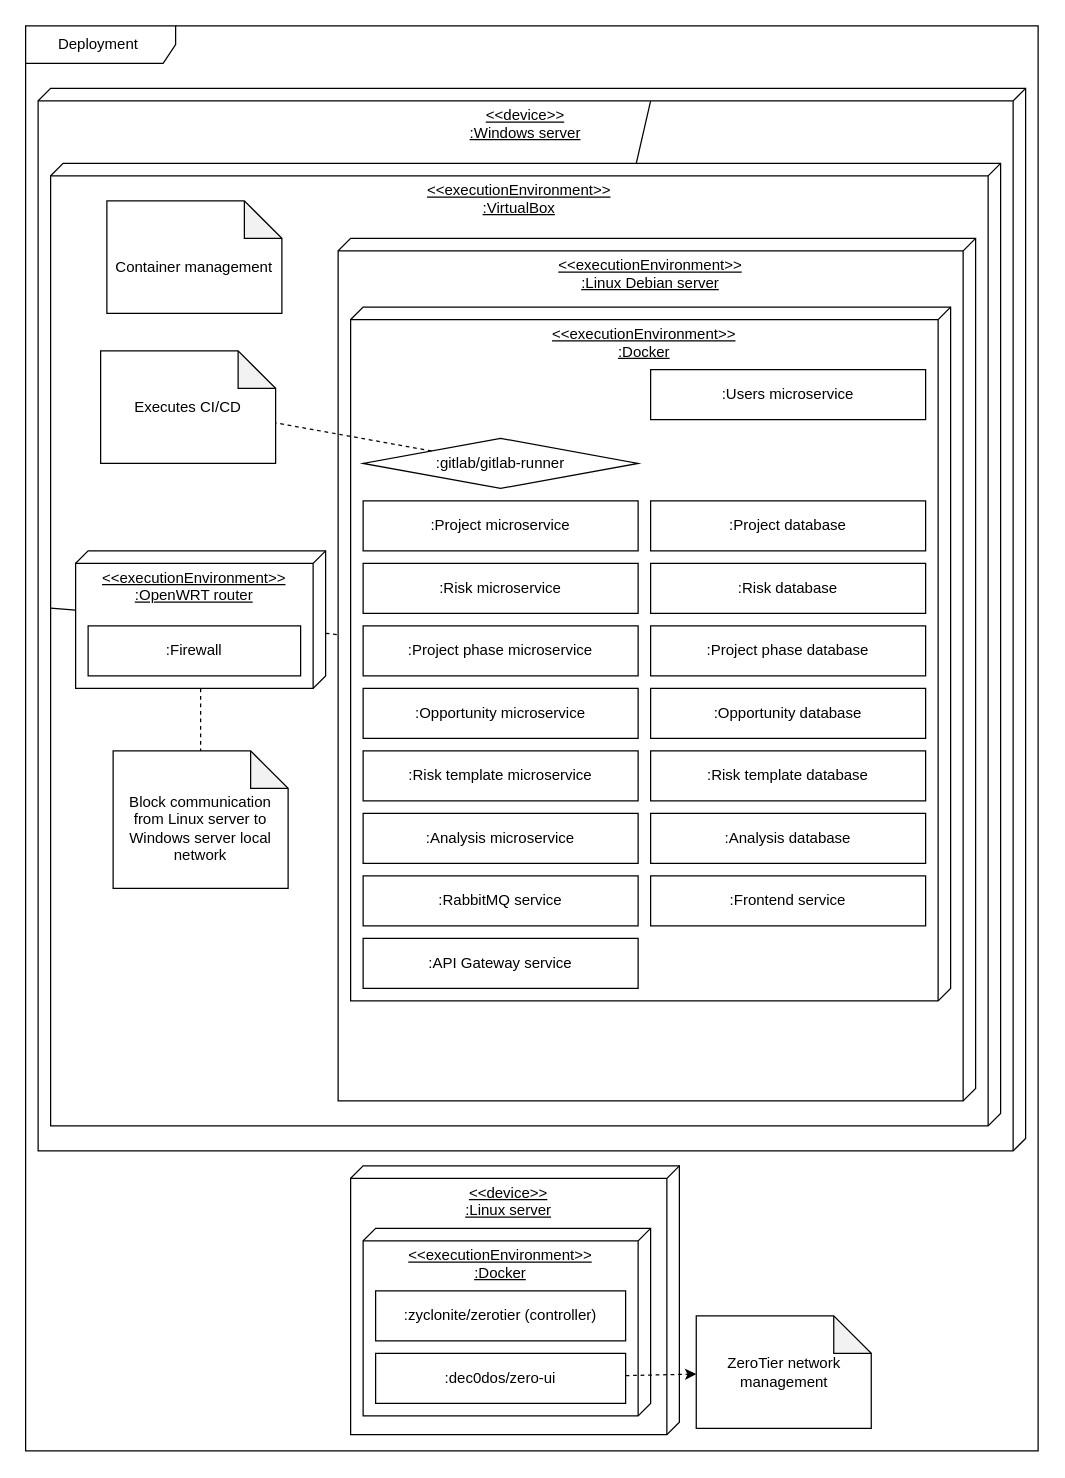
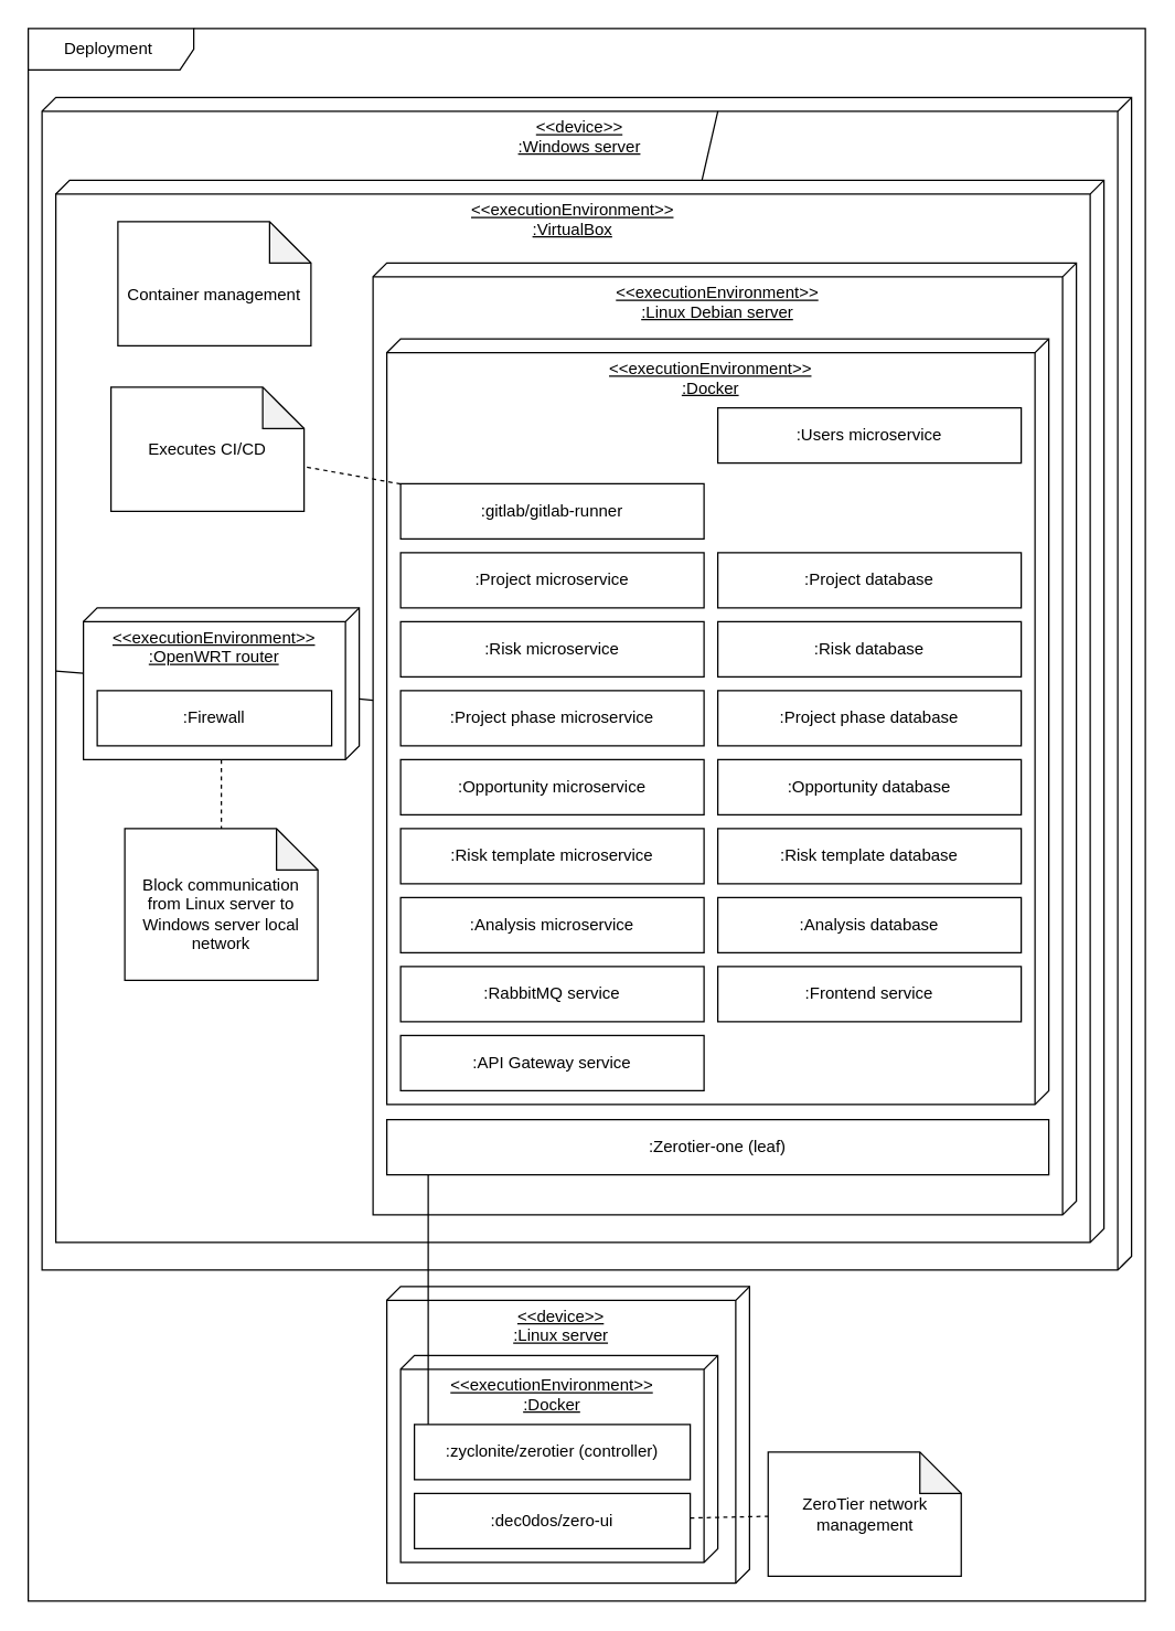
  <mxCell id="0" />
  <mxCell id="1" parent="0" />
  <mxCell id="2" value="&amp;lt;&amp;lt;device&amp;gt;&amp;gt;&lt;br&gt;:Windows server" style="verticalAlign=top;align=center;spacingTop=8;spacingLeft=2;spacingRight=12;shape=cube;size=10;direction=south;fontStyle=4;html=1;whiteSpace=wrap;" vertex="1" parent="1"><mxGeometry x="30" y="70" width="790" height="850" as="geometry" /></mxCell>
  <mxCell id="3" value="&amp;lt;&amp;lt;executionEnvironment&amp;gt;&amp;gt;&lt;br&gt;:VirtualBox" style="verticalAlign=top;align=center;spacingTop=8;spacingLeft=2;spacingRight=12;shape=cube;size=10;direction=south;fontStyle=4;html=1;whiteSpace=wrap;" vertex="1" parent="1"><mxGeometry x="40" y="130" width="760" height="770" as="geometry" /></mxCell>
  <mxCell id="4" value="Deployment&amp;nbsp;" style="shape=umlFrame;whiteSpace=wrap;html=1;pointerEvents=0;width=120;height=30;" vertex="1" parent="1"><mxGeometry width="810" height="1140" as="geometry" x="20" y="20" /></mxCell>
  <mxCell id="5" value="&amp;lt;&amp;lt;device&amp;gt;&amp;gt;&lt;br&gt;:Linux server" style="verticalAlign=top;align=center;spacingTop=8;spacingLeft=2;spacingRight=12;shape=cube;size=10;direction=south;fontStyle=4;html=1;whiteSpace=wrap;" vertex="1" parent="1"><mxGeometry x="280" y="932" width="263" height="215" as="geometry" /></mxCell>
  <mxCell id="6" value="&amp;lt;&amp;lt;executionEnvironment&amp;gt;&amp;gt;&lt;br&gt;:OpenWRT router" style="verticalAlign=top;align=center;spacingTop=8;spacingLeft=2;spacingRight=12;shape=cube;size=10;direction=south;fontStyle=4;html=1;whiteSpace=wrap;" vertex="1" parent="1"><mxGeometry x="60" y="440" width="200" height="110" as="geometry" /></mxCell>
  <mxCell id="7" value="&amp;lt;&amp;lt;executionEnvironment&amp;gt;&amp;gt;&lt;br&gt;:Linux Debian server" style="verticalAlign=top;align=center;spacingTop=8;spacingLeft=2;spacingRight=12;shape=cube;size=10;direction=south;fontStyle=4;html=1;whiteSpace=wrap;" vertex="1" parent="1"><mxGeometry x="270" y="190" width="510" height="690" as="geometry" /></mxCell>
  <mxCell id="8" value="&amp;lt;&amp;lt;executionEnvironment&amp;gt;&amp;gt;&lt;br&gt;:Docker" style="verticalAlign=top;align=center;spacingTop=8;spacingLeft=2;spacingRight=12;shape=cube;size=10;direction=south;fontStyle=4;html=1;whiteSpace=wrap;" vertex="1" parent="1"><mxGeometry x="280" y="245" width="480" height="555" as="geometry" /></mxCell>
  <mxCell id="9" value="&amp;lt;&amp;lt;executionEnvironment&amp;gt;&amp;gt;&lt;br&gt;:Docker" style="verticalAlign=top;align=center;spacingTop=8;spacingLeft=2;spacingRight=12;shape=cube;size=10;direction=south;fontStyle=4;html=1;whiteSpace=wrap;" vertex="1" parent="1"><mxGeometry x="290" y="982" width="230" height="150" as="geometry" /></mxCell>
- <mxCell id="10" value=":gitlab/gitlab-runner" style="rhombus;whiteSpace=wrap;html=1;" vertex="1" parent="1"><mxGeometry x="290" y="350" width="220" height="40" as="geometry" /></mxCell>
+ <mxCell id="10" value=":gitlab/gitlab-runner" style="rounded=0;whiteSpace=wrap;html=1;" vertex="1" parent="1"><mxGeometry x="290" y="350" width="220" height="40" as="geometry" /></mxCell>
+ <mxCell id="11" value=":Zerotier-one (leaf)" style="rounded=0;whiteSpace=wrap;html=1;" vertex="1" parent="1"><mxGeometry x="280" y="811" width="480" height="40" as="geometry" /></mxCell>
+ <mxCell id="12" value="" style="edgeStyle=orthogonalEdgeStyle;rounded=0;orthogonalLoop=1;jettySize=auto;html=1;endArrow=none;endFill=0;" edge="1" parent="1" source="13" target="11"><mxGeometry relative="1" as="geometry"><Array as="points"><mxPoint x="310" y="900" /><mxPoint x="310" y="900" /></Array></mxGeometry></mxCell>
  <mxCell id="13" value=":zyclonite/zerotier (controller)" style="rounded=0;whiteSpace=wrap;html=1;" vertex="1" parent="1"><mxGeometry x="300" y="1032" width="200" height="40" as="geometry" /></mxCell>
  <mxCell id="14" value=":dec0dos/zero-ui" style="rounded=0;whiteSpace=wrap;html=1;" vertex="1" parent="1"><mxGeometry x="300" y="1082" width="200" height="40" as="geometry" /></mxCell>
  <mxCell id="15" value=":Project database" style="rounded=0;whiteSpace=wrap;html=1;" vertex="1" parent="1"><mxGeometry x="520" y="400" width="220" height="40" as="geometry" /></mxCell>
  <mxCell id="16" value=":Risk database" style="rounded=0;whiteSpace=wrap;html=1;" vertex="1" parent="1"><mxGeometry x="520" y="450" width="220" height="40" as="geometry" /></mxCell>
  <mxCell id="17" value=":Project phase database" style="rounded=0;whiteSpace=wrap;html=1;" vertex="1" parent="1"><mxGeometry x="520" y="500" width="220" height="40" as="geometry" /></mxCell>
  <mxCell id="18" value=":Opportunity database" style="rounded=0;whiteSpace=wrap;html=1;" vertex="1" parent="1"><mxGeometry x="520" y="550" width="220" height="40" as="geometry" /></mxCell>
  <mxCell id="19" value=":Risk template database" style="rounded=0;whiteSpace=wrap;html=1;" vertex="1" parent="1"><mxGeometry x="520" y="600" width="220" height="40" as="geometry" /></mxCell>
  <mxCell id="20" value=":Analysis database" style="rounded=0;whiteSpace=wrap;html=1;" vertex="1" parent="1"><mxGeometry x="520" y="650" width="220" height="40" as="geometry" /></mxCell>
  <mxCell id="21" value="&lt;div&gt;&lt;br&gt;&lt;/div&gt;&lt;div&gt;Block communication from Linux server to Windows server local network&lt;/div&gt;" style="shape=note;whiteSpace=wrap;html=1;backgroundOutline=1;darkOpacity=0.05;" vertex="1" parent="1"><mxGeometry x="90" y="600" width="140" height="110" as="geometry" /></mxCell>
  <mxCell id="22" value="Executes CI/CD" style="shape=note;whiteSpace=wrap;html=1;backgroundOutline=1;darkOpacity=0.05;" vertex="1" parent="1"><mxGeometry x="80" y="280" width="140" height="90" as="geometry" /></mxCell>
  <mxCell id="23" value="" style="endArrow=none;dashed=1;html=1;rounded=0;" edge="1" parent="1" source="6" target="21"><mxGeometry width="50" height="50" relative="1" as="geometry"><mxPoint x="430" y="430" as="sourcePoint" /><mxPoint x="480" y="380" as="targetPoint" /></mxGeometry></mxCell>
  <mxCell id="24" value="" style="endArrow=none;dashed=1;html=1;rounded=0;" edge="1" parent="1" source="10" target="22"><mxGeometry width="50" height="50" relative="1" as="geometry"><mxPoint x="430" y="430" as="sourcePoint" /><mxPoint x="480" y="380" as="targetPoint" /></mxGeometry></mxCell>
  <mxCell id="25" value=":Firewall" style="rounded=0;whiteSpace=wrap;html=1;" vertex="1" parent="1"><mxGeometry x="70" y="500" width="170" height="40" as="geometry" /></mxCell>
  <mxCell id="26" value="" style="endArrow=none;html=1;rounded=0;" edge="1" parent="1" source="6" target="3"><mxGeometry width="50" height="50" relative="1" as="geometry"><mxPoint x="140" y="570" as="sourcePoint" /><mxPoint x="190" y="520" as="targetPoint" /></mxGeometry></mxCell>
  <mxCell id="27" value="" style="endArrow=none;html=1;rounded=0;" edge="1" parent="1" target="3"><mxGeometry width="50" height="50" relative="1" as="geometry"><mxPoint x="520" y="80" as="sourcePoint" /><mxPoint x="190" y="280" as="targetPoint" /></mxGeometry></mxCell>
  <mxCell id="28" value="&lt;div&gt;&lt;br&gt;&lt;/div&gt;&lt;div&gt;Container management&lt;/div&gt;" style="shape=note;whiteSpace=wrap;html=1;backgroundOutline=1;darkOpacity=0.05;" vertex="1" parent="1"><mxGeometry x="85" y="160" width="140" height="90" as="geometry" /></mxCell>
  <mxCell id="29" value="ZeroTier network management" style="shape=note;whiteSpace=wrap;html=1;backgroundOutline=1;darkOpacity=0.05;" vertex="1" parent="1"><mxGeometry x="556.5" y="1052" width="140" height="90" as="geometry" /></mxCell>
- <mxCell id="30" value="" style="endArrow=classic;dashed=1;html=1;rounded=0;" edge="1" parent="1" source="14" target="29"><mxGeometry width="50" height="50" relative="1" as="geometry"><mxPoint x="1036.5" y="526" as="sourcePoint" /><mxPoint x="1126.5" y="538" as="targetPoint" /></mxGeometry></mxCell>
+ <mxCell id="30" value="" style="endArrow=none;dashed=1;html=1;rounded=0;" edge="1" parent="1" source="14" target="29"><mxGeometry width="50" height="50" relative="1" as="geometry"><mxPoint x="1036.5" y="526" as="sourcePoint" /><mxPoint x="1126.5" y="538" as="targetPoint" /></mxGeometry></mxCell>
  <mxCell id="31" value=":Users microservice" style="rounded=0;whiteSpace=wrap;html=1;" vertex="1" parent="1"><mxGeometry x="520" y="295" width="220" height="40" as="geometry" /></mxCell>
  <mxCell id="32" value=":Project microservice" style="rounded=0;whiteSpace=wrap;html=1;" vertex="1" parent="1"><mxGeometry x="290" y="400" width="220" height="40" as="geometry" /></mxCell>
  <mxCell id="33" value=":Risk microservice" style="rounded=0;whiteSpace=wrap;html=1;" vertex="1" parent="1"><mxGeometry x="290" y="450" width="220" height="40" as="geometry" /></mxCell>
  <mxCell id="34" value=":Project phase microservice" style="rounded=0;whiteSpace=wrap;html=1;" vertex="1" parent="1"><mxGeometry x="290" y="500" width="220" height="40" as="geometry" /></mxCell>
  <mxCell id="35" value=":Opportunity microservice" style="rounded=0;whiteSpace=wrap;html=1;" vertex="1" parent="1"><mxGeometry x="290" y="550" width="220" height="40" as="geometry" /></mxCell>
  <mxCell id="36" value=":Risk template microservice" style="rounded=0;whiteSpace=wrap;html=1;" vertex="1" parent="1"><mxGeometry x="290" y="600" width="220" height="40" as="geometry" /></mxCell>
  <mxCell id="37" value=":Analysis microservice" style="rounded=0;whiteSpace=wrap;html=1;" vertex="1" parent="1"><mxGeometry x="290" y="650" width="220" height="40" as="geometry" /></mxCell>
- <mxCell id="38" value="" style="endArrow=none;html=1;rounded=0;dashed=1;" edge="1" parent="1" source="6" target="7"><mxGeometry width="50" height="50" relative="1" as="geometry"><mxPoint x="470" y="510" as="sourcePoint" /><mxPoint x="520" y="460" as="targetPoint" /></mxGeometry></mxCell>
+ <mxCell id="38" value="" style="endArrow=none;html=1;rounded=0;" edge="1" parent="1" source="6" target="7"><mxGeometry width="50" height="50" relative="1" as="geometry"><mxPoint x="470" y="510" as="sourcePoint" /><mxPoint x="520" y="460" as="targetPoint" /></mxGeometry></mxCell>
  <mxCell id="39" value=":RabbitMQ service" style="rounded=0;whiteSpace=wrap;html=1;" vertex="1" parent="1"><mxGeometry x="290" y="700" width="220" height="40" as="geometry" /></mxCell>
  <mxCell id="40" value=":Frontend service" style="rounded=0;whiteSpace=wrap;html=1;" vertex="1" parent="1"><mxGeometry x="520" y="700" width="220" height="40" as="geometry" /></mxCell>
  <mxCell id="41" value=":API Gateway service" style="rounded=0;whiteSpace=wrap;html=1;" vertex="1" parent="1"><mxGeometry x="290" y="750" width="220" height="40" as="geometry" /></mxCell>
